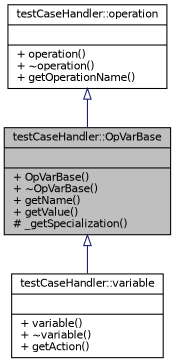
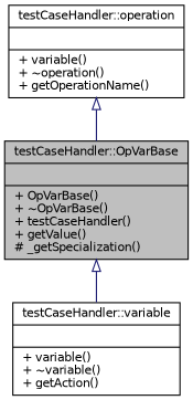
  digraph {
    node [color=black fillcolor=white fontname=Helvetica fontsize=10 shape=record style=filled]
    edge [arrowtail=onormal color=midnightblue dir=back fontname=Helvetica fontsize=10 labelfontname=Helvetica labelfontsize=10 style=solid]
-   n1 [fillcolor=grey75 fontcolor=black height=0.2 label="{testCaseHandler::OpVarBase\n||+ OpVarBase()\l+ ~OpVarBase()\l+ getName()\l+ getValue()\l# _getSpecialization()\l}" width=0.4]
+   n1 [fillcolor=grey75 fontcolor=black height=0.2 label="{testCaseHandler::OpVarBase\n||+ OpVarBase()\l+ ~OpVarBase()\l+ testCaseHandler()\l+ getValue()\l# _getSpecialization()\l}" width=0.4]
    n2 [height=0.2 label="{testCaseHandler::variable\n||+ variable()\l+ ~variable()\l+ getAction()\l}" width=0.4]
-   n3 [height=0.2 label="{testCaseHandler::operation\n||+ operation()\l+ ~operation()\l+ getOperationName()\l}" width=0.4]
+   n3 [height=0.2 label="{testCaseHandler::operation\n||+ variable()\l+ ~operation()\l+ getOperationName()\l}" width=0.4]
    n1 -> n2
    n3 -> n1
  }
